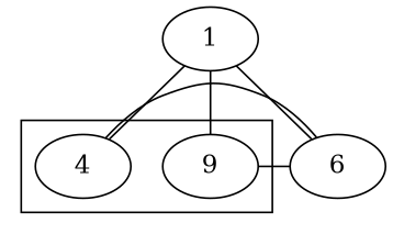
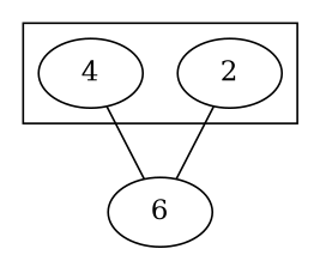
  graph {
-   2 [label=9]
+   2
    4
    n3 [label=6]
-   1
    subgraph cluster_1 {
      2
      4
    }
    2 -- n3
    n3 -- 4
-   1 -- 2
-   1 -- 4
-   1 -- n3
  }
